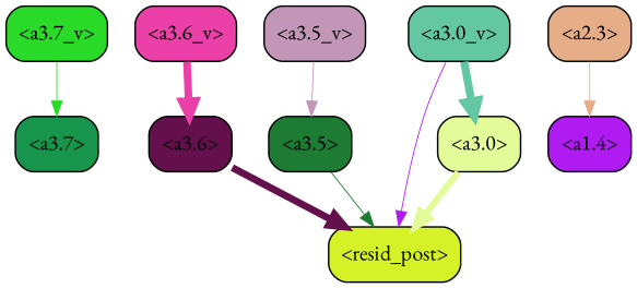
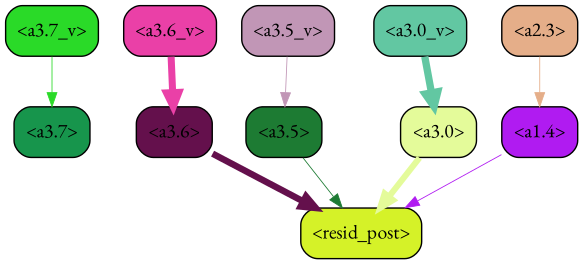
  strict digraph {
    fontname="EB Garamond"
    splines=true
    node [color=black fontname="EB Garamond" shape=box style="filled, rounded"]
    edge [fontname="EB Garamond" penwidth=0.6]
    "<a3.7>" [fillcolor="#17954c"]
    "<resid_post>" [fillcolor="#d5f228"]
    "<a3.6>" [fillcolor="#64104c"]
    "<a3.5>" [fillcolor="#1d7b33"]
    "<a3.0>" [fillcolor="#e4fb9a"]
    "<a2.3>" [fillcolor="#e5ae89"]
    "<a1.4>" [fillcolor="#b01bf1"]
    "<a3.7_v>" [fillcolor="#2ada28"]
    "<a3.6_v>" [fillcolor="#ea40a7"]
    "<a3.5_v>" [fillcolor="#c196b6"]
    "<a3.0_v>" [fillcolor="#62c7a2"]
    "<a3.6>" -> "<resid_post>" [color="#64104c" penwidth=4.648244500160217]
    "<a3.5>" -> "<resid_post>" [color="#1d7b33"]
    "<a3.0>" -> "<resid_post>" [color="#e4fb9a" penwidth=4.3288813829422]
    "<a2.3>" -> "<a1.4>" [color="#e5ae89"]
-   "<a3.0_v>" -> "<resid_post>" [color="#b01bf1"]
+   "<a1.4>" -> "<resid_post>" [color="#b01bf1"]
    "<a3.7_v>" -> "<a3.7>" [color="#2ada28"]
    "<a3.6_v>" -> "<a3.6>" [color="#ea40a7" penwidth=5.002329230308533]
    "<a3.5_v>" -> "<a3.5>" [color="#c196b6"]
    "<a3.0_v>" -> "<a3.0>" [color="#62c7a2" penwidth=5.188832879066467]
  }
